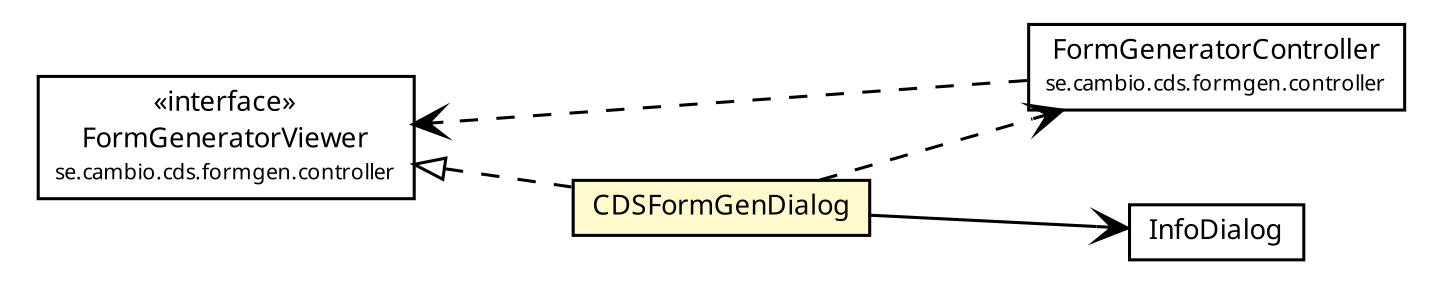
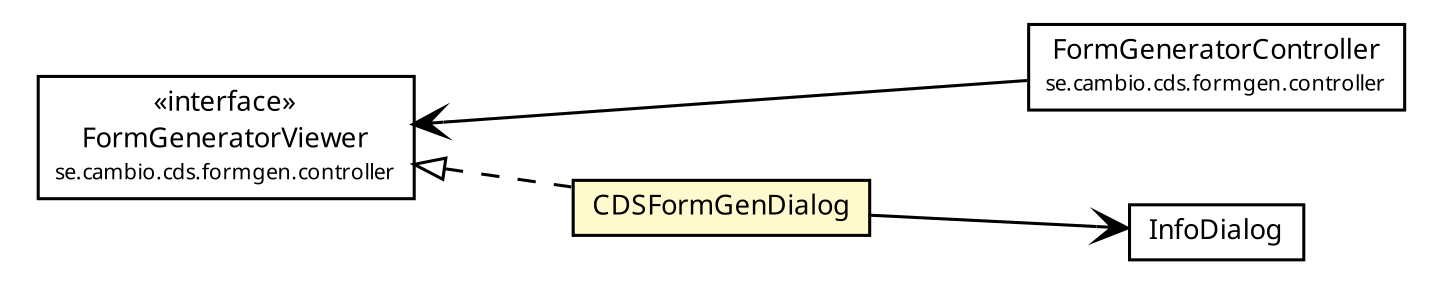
  digraph {
    nodesep=0.25
    ranksep=0.5
    rankdir=LR
    node [fontcolor=black fontname="Trebuchet MS" fontsize=9.0 shape=plaintext]
    edge [fontname="Trebuchet MS" fontsize=10.0 headport=p labelfontname="Trebuchet MS" labelfontsize=10 tailport=p arrowhead=open color=black fontcolor=black]
    n1 [label=<<table title="se.cambio.cds.formgen.controller.FormGeneratorViewer" border="0" cellborder="1" cellspacing="0" cellpadding="2" port="p" href="../../controller/FormGeneratorViewer.html"> 		<tr><td><table border="0" cellspacing="0" cellpadding="1"> <tr><td align="center" balign="center"> &#171;interface&#187; </td></tr> <tr><td align="center" balign="center"><font face="Trebuchet MS"> FormGeneratorViewer </font></td></tr> <tr><td align="center" balign="center"><font face="Trebuchet MS" point-size="7.0"> se.cambio.cds.formgen.controller </font></td></tr> 		</table></td></tr> 		</table>>]
    n2 [label=<<table title="se.cambio.cds.formgen.view.dialog.CDSFormGenDialog" border="0" cellborder="1" cellspacing="0" cellpadding="2" port="p" bgcolor="lemonChiffon" href="./CDSFormGenDialog.html"> 		<tr><td><table border="0" cellspacing="0" cellpadding="1"> <tr><td align="center" balign="center"><font face="Trebuchet MS"> CDSFormGenDialog </font></td></tr> 		</table></td></tr> 		</table>>]
    n3 [label=<<table title="se.cambio.cds.formgen.controller.FormGeneratorController" border="0" cellborder="1" cellspacing="0" cellpadding="2" port="p" href="../../controller/FormGeneratorController.html"> 		<tr><td><table border="0" cellspacing="0" cellpadding="1"> <tr><td align="center" balign="center"><font face="Trebuchet MS"> FormGeneratorController </font></td></tr> <tr><td align="center" balign="center"><font face="Trebuchet MS" point-size="7.0"> se.cambio.cds.formgen.controller </font></td></tr> 		</table></td></tr> 		</table>>]
    n4 [label=<<table title="se.cambio.cds.formgen.view.dialog.InfoDialog" border="0" cellborder="1" cellspacing="0" cellpadding="2" port="p" href="./InfoDialog.html"> 		<tr><td><table border="0" cellspacing="0" cellpadding="1"> <tr><td align="center" balign="center"><font face="Trebuchet MS"> InfoDialog </font></td></tr> 		</table></td></tr> 		</table>>]
    n1 -> n2 [arrowtail=empty dir=back fontsize=10 style=dashed arrowhead="" color="" fontcolor=""]
-   n2 -> n3 [style=dashed]
    n2 -> n4
-   n3 -> n1 [style=dashed]
+   n3 -> n1
  }
